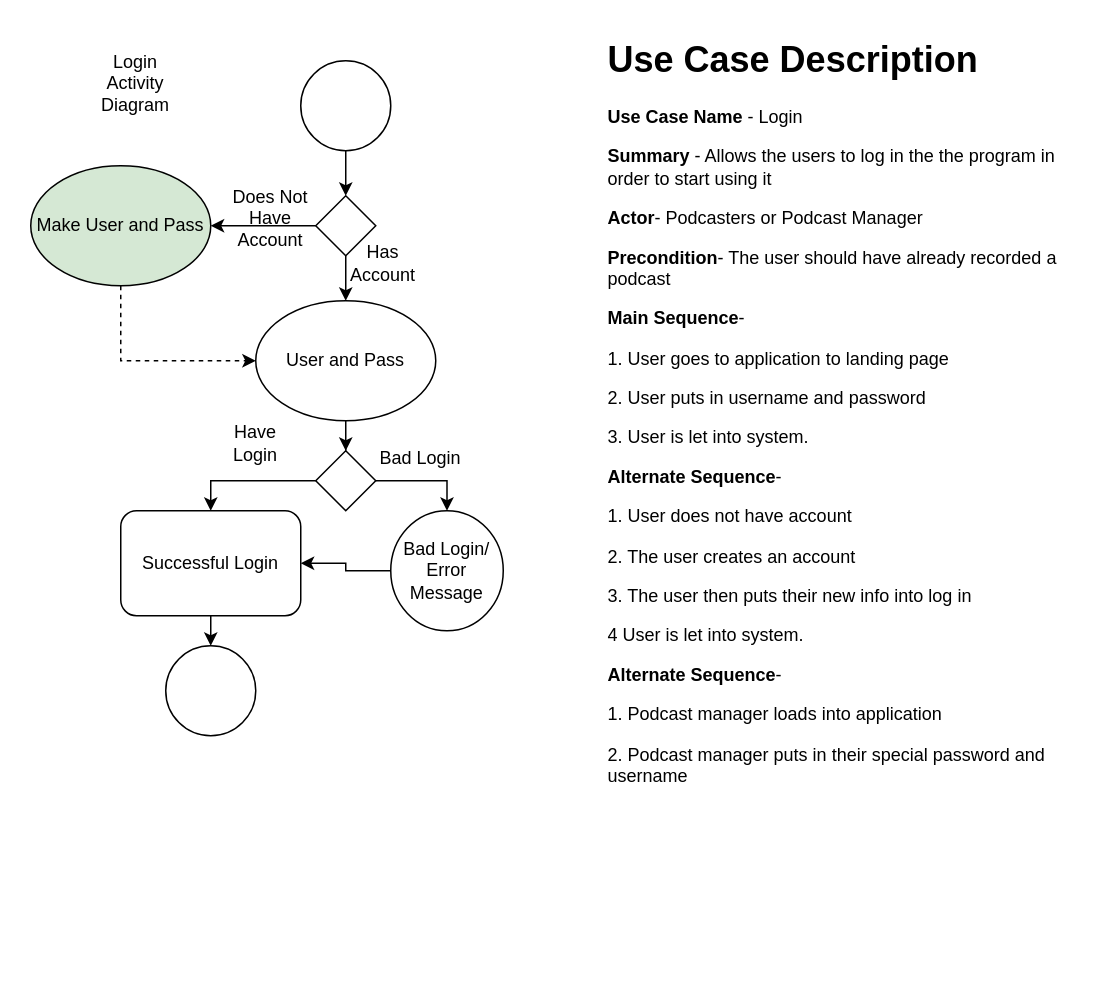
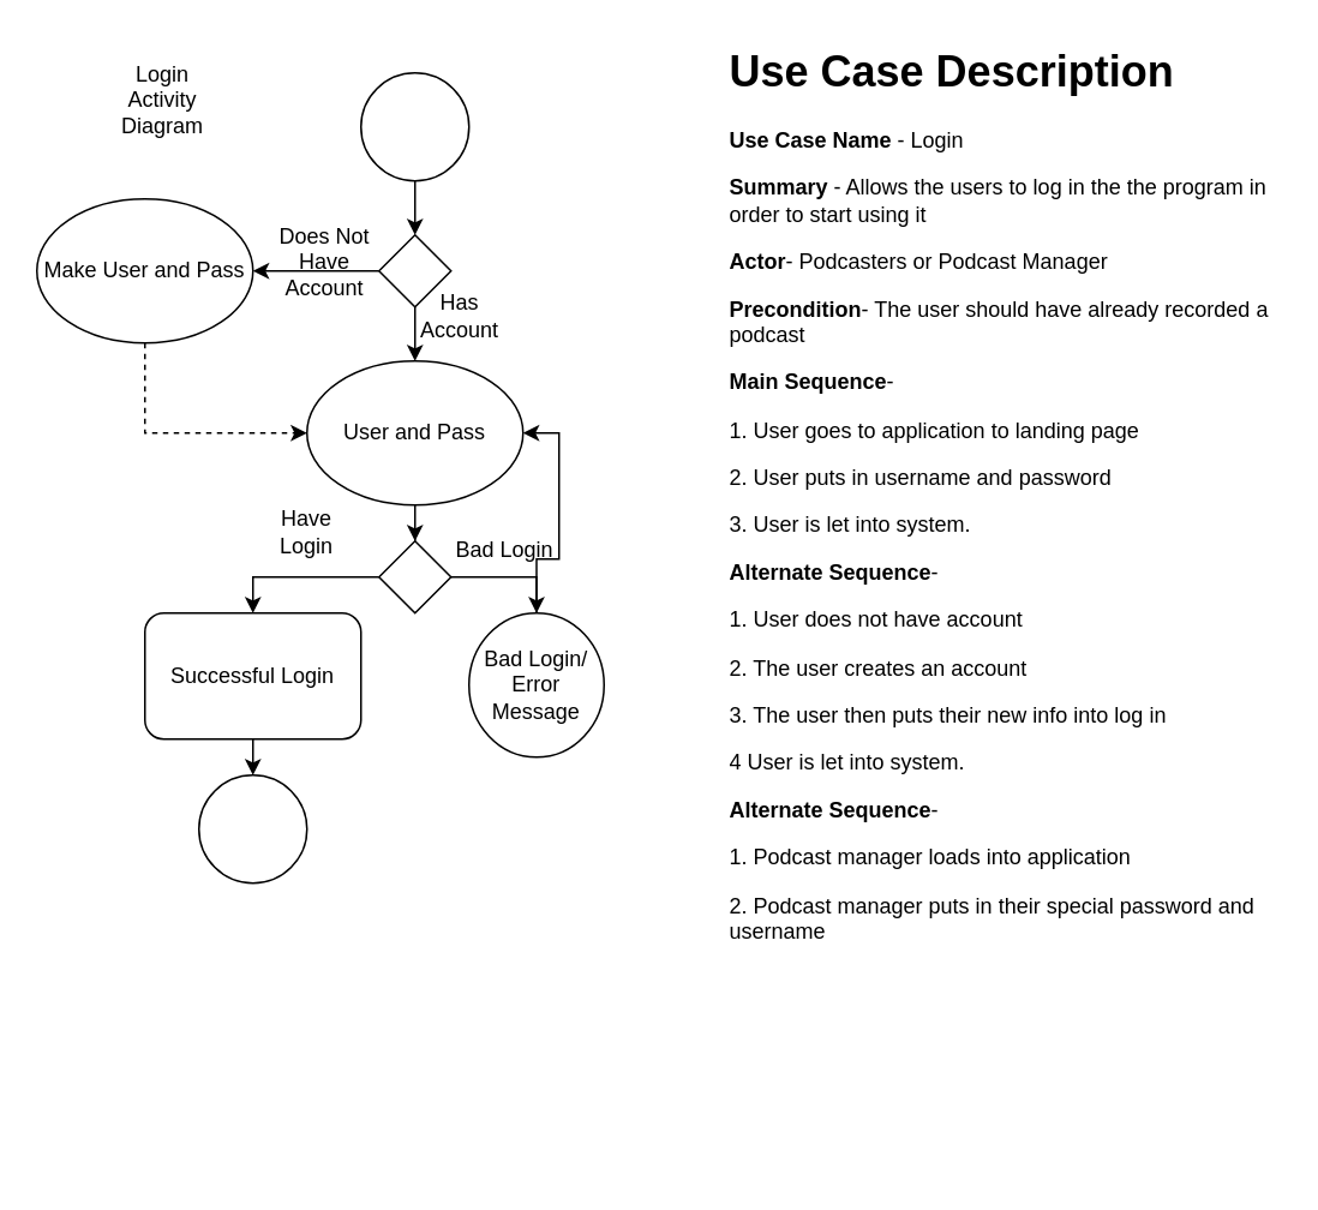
  <mxCell id="0" />
  <mxCell id="1" parent="0" />
  <mxCell id="2" style="edgeStyle=orthogonalEdgeStyle;rounded=0;orthogonalLoop=1;jettySize=auto;html=1;" parent="1" source="3" target="17" edge="1"><mxGeometry relative="1" as="geometry" /></mxCell>
  <mxCell id="3" value="" style="ellipse;whiteSpace=wrap;html=1;aspect=fixed;" parent="1" vertex="1"><mxGeometry x="200" y="40" width="60" height="60" as="geometry" /></mxCell>
  <mxCell id="4" value="Login Activity Diagram" style="text;html=1;strokeColor=none;fillColor=none;align=center;verticalAlign=middle;whiteSpace=wrap;rounded=0;" parent="1" vertex="1"><mxGeometry x="60" y="40" width="60" height="30" as="geometry" /></mxCell>
  <mxCell id="5" style="edgeStyle=orthogonalEdgeStyle;rounded=0;orthogonalLoop=1;jettySize=auto;html=1;" parent="1" source="6" target="13" edge="1"><mxGeometry relative="1" as="geometry" /></mxCell>
  <mxCell id="6" value="User and Pass" style="ellipse;whiteSpace=wrap;html=1;" parent="1" vertex="1"><mxGeometry x="170" y="200" width="120" height="80" as="geometry" /></mxCell>
  <mxCell id="7" style="edgeStyle=orthogonalEdgeStyle;rounded=0;orthogonalLoop=1;jettySize=auto;html=1;" parent="1" source="8" edge="1"><mxGeometry relative="1" as="geometry"><mxPoint x="140" y="430" as="targetPoint" /></mxGeometry></mxCell>
  <mxCell id="8" value="Successful Login" style="whiteSpace=wrap;html=1;rounded=1;" parent="1" vertex="1"><mxGeometry x="80" y="340" width="120" height="70" as="geometry" /></mxCell>
- <mxCell id="9" style="edgeStyle=orthogonalEdgeStyle;rounded=0;orthogonalLoop=1;jettySize=auto;html=1;" parent="1" source="10" target="8" edge="1"><mxGeometry relative="1" as="geometry" /></mxCell>
+ <mxCell id="9" style="edgeStyle=orthogonalEdgeStyle;rounded=0;orthogonalLoop=1;jettySize=auto;html=1;entryX=1;entryY=0.5;entryDx=0;entryDy=0;" parent="1" source="10" target="6" edge="1"><mxGeometry relative="1" as="geometry" /></mxCell>
  <mxCell id="10" value="Bad Login/ Error Message" style="ellipse;whiteSpace=wrap;html=1;" parent="1" vertex="1"><mxGeometry x="260" y="340" width="75" height="80" as="geometry" /></mxCell>
  <mxCell id="11" style="edgeStyle=orthogonalEdgeStyle;rounded=0;orthogonalLoop=1;jettySize=auto;html=1;entryX=0.5;entryY=0;entryDx=0;entryDy=0;" parent="1" source="13" target="10" edge="1"><mxGeometry relative="1" as="geometry" /></mxCell>
  <mxCell id="12" style="edgeStyle=orthogonalEdgeStyle;rounded=0;orthogonalLoop=1;jettySize=auto;html=1;entryX=0.5;entryY=0;entryDx=0;entryDy=0;" parent="1" source="13" target="8" edge="1"><mxGeometry relative="1" as="geometry" /></mxCell>
  <mxCell id="13" value="" style="rhombus;whiteSpace=wrap;html=1;" parent="1" vertex="1"><mxGeometry x="210" y="300" width="40" height="40" as="geometry" /></mxCell>
  <mxCell id="14" value="" style="ellipse;whiteSpace=wrap;html=1;aspect=fixed;" parent="1" vertex="1"><mxGeometry x="110" y="430" width="60" height="60" as="geometry" /></mxCell>
  <mxCell id="15" style="edgeStyle=orthogonalEdgeStyle;rounded=0;orthogonalLoop=1;jettySize=auto;html=1;" parent="1" source="17" target="6" edge="1"><mxGeometry relative="1" as="geometry" /></mxCell>
  <mxCell id="16" style="edgeStyle=orthogonalEdgeStyle;rounded=0;orthogonalLoop=1;jettySize=auto;html=1;" parent="1" source="17" edge="1"><mxGeometry relative="1" as="geometry"><mxPoint x="140" y="150" as="targetPoint" /></mxGeometry></mxCell>
  <mxCell id="17" value="" style="rhombus;whiteSpace=wrap;html=1;" parent="1" vertex="1"><mxGeometry x="210" y="130" width="40" height="40" as="geometry" /></mxCell>
  <mxCell id="18" value="Has Account" style="text;html=1;strokeColor=none;fillColor=none;align=center;verticalAlign=middle;whiteSpace=wrap;rounded=0;" parent="1" vertex="1"><mxGeometry x="225" y="160" width="60" height="30" as="geometry" /></mxCell>
  <mxCell id="19" value="Does Not Have Account" style="text;html=1;strokeColor=none;fillColor=none;align=center;verticalAlign=middle;whiteSpace=wrap;rounded=0;" parent="1" vertex="1"><mxGeometry x="150" y="130" width="60" height="30" as="geometry" /></mxCell>
  <mxCell id="20" style="edgeStyle=orthogonalEdgeStyle;rounded=0;orthogonalLoop=1;jettySize=auto;html=1;exitX=0.5;exitY=1;exitDx=0;exitDy=0;entryX=0;entryY=0.5;entryDx=0;entryDy=0;dashed=1;" parent="1" source="21" target="6" edge="1"><mxGeometry relative="1" as="geometry" /></mxCell>
- <mxCell id="21" value="Make User and Pass" style="ellipse;whiteSpace=wrap;html=1;fillColor=#d5e8d4;" parent="1" vertex="1"><mxGeometry x="20" y="110" width="120" height="80" as="geometry" /></mxCell>
+ <mxCell id="21" value="Make User and Pass" style="ellipse;whiteSpace=wrap;html=1;" parent="1" vertex="1"><mxGeometry x="20" y="110" width="120" height="80" as="geometry" /></mxCell>
  <mxCell id="22" value="&lt;h1&gt;Use Case Description&lt;/h1&gt;&lt;p&gt;&lt;b&gt;Use Case Name&lt;/b&gt; - Login&lt;/p&gt;&lt;p&gt;&lt;b&gt;Summary &lt;/b&gt;- Allows the users to log in the the program in order to start using it&lt;/p&gt;&lt;p&gt;&lt;b&gt;Actor&lt;/b&gt;- Podcasters or Podcast Manager&lt;/p&gt;&lt;p&gt;&lt;b&gt;Precondition&lt;/b&gt;- The user should have already recorded a podcast&lt;/p&gt;&lt;p&gt;&lt;b&gt;Main Sequence&lt;/b&gt;-&amp;nbsp;&lt;/p&gt;&lt;p&gt;1. User goes to application to landing page&lt;/p&gt;&lt;p&gt;2. User puts in username and password&lt;/p&gt;&lt;p&gt;3. User is let into system.&lt;/p&gt;&lt;p&gt;&lt;b&gt;Alternate Sequence&lt;/b&gt;-&amp;nbsp;&lt;/p&gt;&lt;p&gt;1. User does not have account&lt;/p&gt;&lt;p&gt;2. The user creates an account&lt;/p&gt;&lt;p&gt;3. The user then puts their new info into log in&lt;/p&gt;&lt;p&gt;4 User is let into system.&lt;/p&gt;&lt;p&gt;&lt;b&gt;Alternate Sequence&lt;/b&gt;-&amp;nbsp;&lt;/p&gt;&lt;p&gt;1. Podcast manager loads into application&lt;/p&gt;&lt;p&gt;2. Podcast manager puts in their special password and username&lt;/p&gt;&lt;p&gt;&lt;br&gt;&lt;/p&gt;&lt;p&gt;&lt;br&gt;&lt;/p&gt;&lt;p&gt;&lt;b&gt;&amp;nbsp;&lt;/b&gt;&lt;/p&gt;" style="text;html=1;strokeColor=none;fillColor=none;spacing=5;spacingTop=-20;whiteSpace=wrap;overflow=hidden;rounded=0;" vertex="1" parent="1"><mxGeometry x="400" y="20" width="310" height="630" as="geometry" /></mxCell>
  <mxCell id="23" value="Have Login" style="text;html=1;strokeColor=none;fillColor=none;align=center;verticalAlign=middle;whiteSpace=wrap;rounded=0;" vertex="1" parent="1"><mxGeometry x="140" y="280" width="60" height="30" as="geometry" /></mxCell>
  <mxCell id="24" value="Bad Login" style="text;html=1;strokeColor=none;fillColor=none;align=center;verticalAlign=middle;whiteSpace=wrap;rounded=0;" vertex="1" parent="1"><mxGeometry x="250" y="290" width="60" height="30" as="geometry" /></mxCell>
